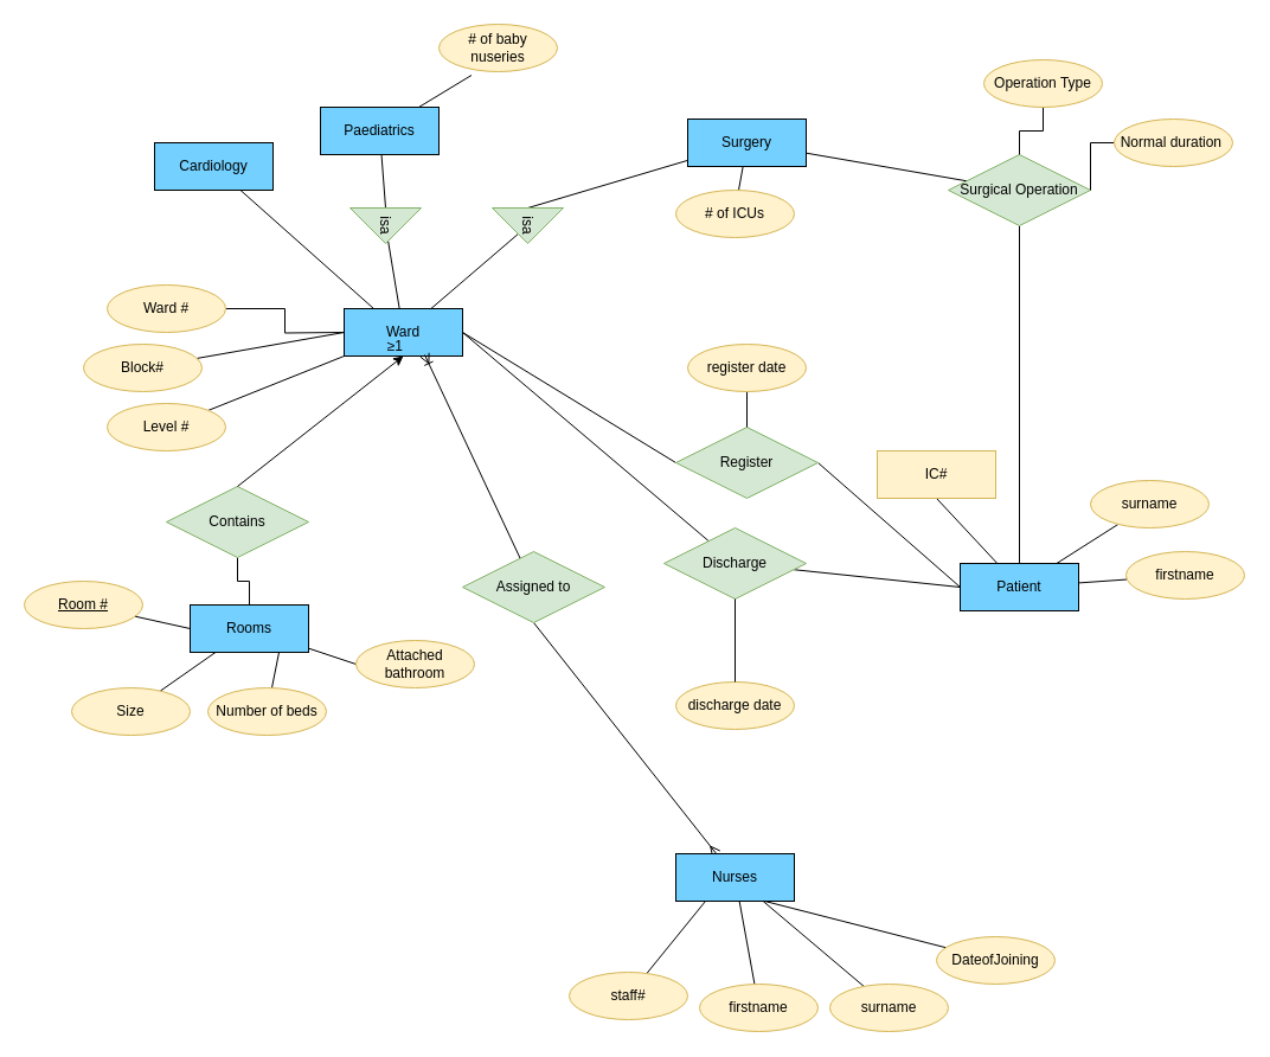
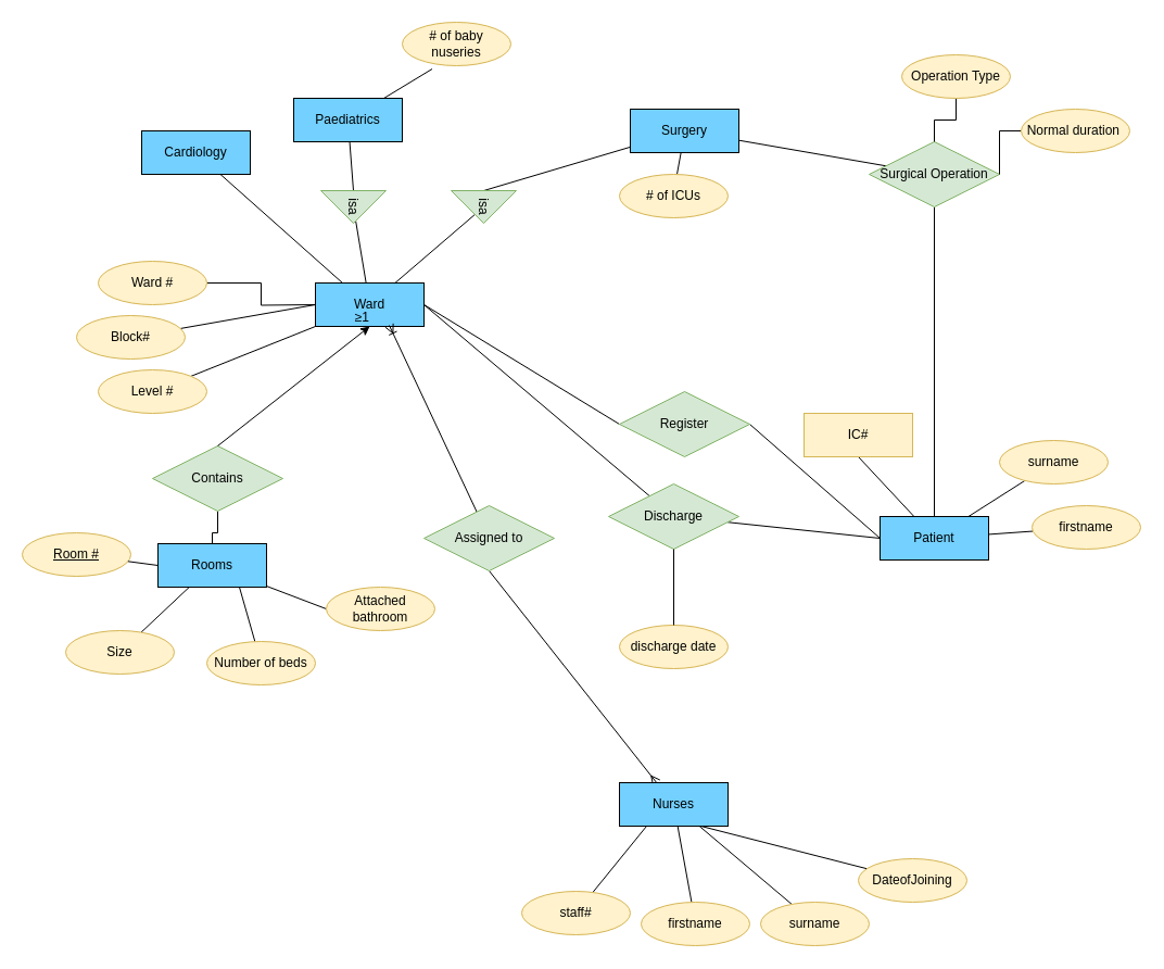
  <mxCell id="0" />
  <mxCell id="1" parent="0" />
  <mxCell id="2" style="edgeStyle=none;rounded=0;orthogonalLoop=1;jettySize=auto;html=1;exitX=1;exitY=0.5;exitDx=0;exitDy=0;entryX=0;entryY=0.5;entryDx=0;entryDy=0;startArrow=none;startFill=0;endArrow=none;endFill=0;" parent="1" source="3" target="24" edge="1"><mxGeometry relative="1" as="geometry" /></mxCell>
  <mxCell id="3" value="Ward" style="whiteSpace=wrap;html=1;align=center;fillColor=#73D0FF;" parent="1" vertex="1"><mxGeometry x="290" y="260" width="100" height="40" as="geometry" /></mxCell>
  <mxCell id="4" value="" style="edgeStyle=orthogonalEdgeStyle;rounded=0;orthogonalLoop=1;jettySize=auto;html=1;startArrow=none;startFill=0;endArrow=none;endFill=0;" parent="1" source="5" edge="1"><mxGeometry relative="1" as="geometry"><mxPoint x="290" y="280" as="targetPoint" /></mxGeometry></mxCell>
  <mxCell id="5" value="Ward #" style="ellipse;whiteSpace=wrap;html=1;align=center;fillColor=#fff2cc;strokeColor=#d6b656;" parent="1" vertex="1"><mxGeometry x="90" y="240" width="100" height="40" as="geometry" /></mxCell>
  <mxCell id="6" style="rounded=0;orthogonalLoop=1;jettySize=auto;html=1;startArrow=none;startFill=0;endArrow=none;endFill=0;" parent="1" source="9" target="15" edge="1"><mxGeometry relative="1" as="geometry" /></mxCell>
  <mxCell id="7" style="rounded=0;orthogonalLoop=1;jettySize=auto;html=1;startArrow=none;startFill=0;endArrow=none;endFill=0;exitX=0.75;exitY=1;exitDx=0;exitDy=0;" parent="1" source="9" target="16" edge="1"><mxGeometry relative="1" as="geometry" /></mxCell>
  <mxCell id="8" style="rounded=0;orthogonalLoop=1;jettySize=auto;html=1;startArrow=none;startFill=0;endArrow=none;endFill=0;entryX=0;entryY=0.5;entryDx=0;entryDy=0;" parent="1" source="9" target="17" edge="1"><mxGeometry relative="1" as="geometry"><mxPoint x="300.369" y="557.806" as="targetPoint" /></mxGeometry></mxCell>
- <mxCell id="9" value="Rooms" style="whiteSpace=wrap;html=1;align=center;fillColor=#73D0FF;" parent="1" vertex="1"><mxGeometry x="160" y="510" width="100" height="40" as="geometry" /></mxCell>
+ <mxCell id="9" value="Rooms" style="whiteSpace=wrap;html=1;align=center;fillColor=#73D0FF;" parent="1" vertex="1"><mxGeometry x="145" y="500" width="100" height="40" as="geometry" /></mxCell>
  <mxCell id="10" value="" style="edgeStyle=orthogonalEdgeStyle;rounded=0;orthogonalLoop=1;jettySize=auto;html=1;startArrow=none;startFill=0;endArrow=none;endFill=0;" parent="1" source="11" target="9" edge="1"><mxGeometry relative="1" as="geometry" /></mxCell>
  <mxCell id="11" value="Contains" style="shape=rhombus;perimeter=rhombusPerimeter;whiteSpace=wrap;html=1;align=center;fillColor=#d5e8d4;strokeColor=#82b366;" parent="1" vertex="1"><mxGeometry x="140" y="410" width="120" height="60" as="geometry" /></mxCell>
  <mxCell id="12" value="" style="endArrow=classic;html=1;rounded=0;exitX=0.5;exitY=0;exitDx=0;exitDy=0;entryX=0.5;entryY=1;entryDx=0;entryDy=0;endFill=1;" parent="1" source="11" target="3" edge="1"><mxGeometry relative="1" as="geometry"><mxPoint x="380" y="399.5" as="sourcePoint" /><mxPoint x="540" y="399.5" as="targetPoint" /></mxGeometry></mxCell>
  <mxCell id="13" value="≥1" style="resizable=0;html=1;align=right;verticalAlign=bottom;fillColor=#73D0FF;" parent="12" connectable="0" vertex="1"><mxGeometry x="1" relative="1" as="geometry" /></mxCell>
  <mxCell id="14" value="&lt;u&gt;Room #&lt;/u&gt;" style="ellipse;whiteSpace=wrap;html=1;align=center;fillColor=#fff2cc;strokeColor=#d6b656;" parent="1" vertex="1"><mxGeometry x="20" y="490" width="100" height="40" as="geometry" /></mxCell>
  <mxCell id="15" value="Size" style="ellipse;whiteSpace=wrap;html=1;align=center;fillColor=#fff2cc;strokeColor=#d6b656;" parent="1" vertex="1"><mxGeometry x="60" y="580" width="100" height="40" as="geometry" /></mxCell>
- <mxCell id="16" value="Number of beds" style="ellipse;whiteSpace=wrap;html=1;align=center;fillColor=#fff2cc;strokeColor=#d6b656;" parent="1" vertex="1"><mxGeometry x="175" y="580" width="100" height="40" as="geometry" /></mxCell>
+ <mxCell id="16" value="Number of beds" style="ellipse;whiteSpace=wrap;html=1;align=center;fillColor=#fff2cc;strokeColor=#d6b656;" parent="1" vertex="1"><mxGeometry x="190" y="590" width="100" height="40" as="geometry" /></mxCell>
  <mxCell id="17" value="Attached bathroom" style="ellipse;whiteSpace=wrap;html=1;align=center;fillColor=#fff2cc;strokeColor=#d6b656;" parent="1" vertex="1"><mxGeometry x="300" y="540" width="100" height="40" as="geometry" /></mxCell>
  <mxCell id="18" value="" style="endArrow=none;html=1;rounded=0;entryX=0;entryY=0.5;entryDx=0;entryDy=0;" parent="1" source="14" target="9" edge="1"><mxGeometry relative="1" as="geometry"><mxPoint x="120" y="510" as="sourcePoint" /><mxPoint x="280" y="510" as="targetPoint" /></mxGeometry></mxCell>
  <mxCell id="19" style="edgeStyle=none;rounded=0;orthogonalLoop=1;jettySize=auto;html=1;entryX=0.5;entryY=1;entryDx=0;entryDy=0;startArrow=none;startFill=0;endArrow=none;endFill=0;" parent="1" source="22" target="25" edge="1"><mxGeometry relative="1" as="geometry"><mxPoint x="820" y="435" as="targetPoint" /></mxGeometry></mxCell>
  <mxCell id="20" style="edgeStyle=none;rounded=0;orthogonalLoop=1;jettySize=auto;html=1;startArrow=none;startFill=0;endArrow=none;endFill=0;" parent="1" source="22" target="27" edge="1"><mxGeometry relative="1" as="geometry" /></mxCell>
  <mxCell id="21" style="edgeStyle=none;rounded=0;orthogonalLoop=1;jettySize=auto;html=1;startArrow=none;startFill=0;endArrow=none;endFill=0;" parent="1" source="22" target="26" edge="1"><mxGeometry relative="1" as="geometry" /></mxCell>
  <mxCell id="22" value="Patient" style="whiteSpace=wrap;html=1;align=center;fillColor=#73D0FF;" parent="1" vertex="1"><mxGeometry x="810" y="475" width="100" height="40" as="geometry" /></mxCell>
  <mxCell id="23" style="edgeStyle=none;rounded=0;orthogonalLoop=1;jettySize=auto;html=1;exitX=1;exitY=0.5;exitDx=0;exitDy=0;entryX=0;entryY=0.5;entryDx=0;entryDy=0;startArrow=none;startFill=0;endArrow=none;endFill=0;" parent="1" source="24" target="22" edge="1"><mxGeometry relative="1" as="geometry" /></mxCell>
  <mxCell id="24" value="Register" style="shape=rhombus;perimeter=rhombusPerimeter;whiteSpace=wrap;html=1;align=center;fillColor=#d5e8d4;strokeColor=#82b366;" parent="1" vertex="1"><mxGeometry x="570" y="360" width="120" height="60" as="geometry" /></mxCell>
  <mxCell id="25" value="IC#" style="whiteSpace=wrap;html=1;align=center;fillColor=#fff2cc;strokeColor=#d6b656;rounded=0;" parent="1" vertex="1"><mxGeometry x="740" y="380" width="100" height="40" as="geometry" /></mxCell>
  <mxCell id="26" value="firstname" style="ellipse;whiteSpace=wrap;html=1;align=center;fillColor=#fff2cc;strokeColor=#d6b656;" parent="1" vertex="1"><mxGeometry x="950" y="465" width="100" height="40" as="geometry" /></mxCell>
  <mxCell id="27" value="surname" style="ellipse;whiteSpace=wrap;html=1;align=center;fillColor=#fff2cc;strokeColor=#d6b656;" parent="1" vertex="1"><mxGeometry x="920" y="405" width="100" height="40" as="geometry" /></mxCell>
  <mxCell id="28" style="edgeStyle=none;rounded=0;orthogonalLoop=1;jettySize=auto;html=1;entryX=1;entryY=0.5;entryDx=0;entryDy=0;startArrow=none;startFill=0;endArrow=none;endFill=0;" parent="1" source="30" target="3" edge="1"><mxGeometry relative="1" as="geometry" /></mxCell>
  <mxCell id="29" style="edgeStyle=none;rounded=0;orthogonalLoop=1;jettySize=auto;html=1;entryX=0;entryY=0.5;entryDx=0;entryDy=0;startArrow=none;startFill=0;endArrow=none;endFill=0;" parent="1" source="30" target="22" edge="1"><mxGeometry relative="1" as="geometry" /></mxCell>
  <mxCell id="30" value="Discharge" style="shape=rhombus;perimeter=rhombusPerimeter;whiteSpace=wrap;html=1;align=center;fillColor=#d5e8d4;strokeColor=#82b366;" parent="1" vertex="1"><mxGeometry x="560" y="445" width="120" height="60" as="geometry" /></mxCell>
  <mxCell id="31" value="discharge date" style="ellipse;whiteSpace=wrap;html=1;align=center;fillColor=#fff2cc;strokeColor=#d6b656;" parent="1" vertex="1"><mxGeometry x="570" y="575" width="100" height="40" as="geometry" /></mxCell>
  <mxCell id="32" value="" style="endArrow=none;html=1;rounded=0;entryX=0.5;entryY=1;entryDx=0;entryDy=0;" parent="1" source="31" target="30" edge="1"><mxGeometry relative="1" as="geometry"><mxPoint x="730" y="630" as="sourcePoint" /><mxPoint x="860" y="630" as="targetPoint" /></mxGeometry></mxCell>
- <mxCell id="33" style="edgeStyle=none;rounded=0;orthogonalLoop=1;jettySize=auto;html=1;entryX=0.5;entryY=0;entryDx=0;entryDy=0;startArrow=none;startFill=0;endArrow=none;endFill=0;" parent="1" source="34" target="24" edge="1"><mxGeometry relative="1" as="geometry" /></mxCell>
- <mxCell id="34" value="register date" style="ellipse;whiteSpace=wrap;html=1;align=center;fillColor=#fff2cc;strokeColor=#d6b656;" parent="1" vertex="1"><mxGeometry x="580" y="290" width="100" height="40" as="geometry" /></mxCell>
  <mxCell id="35" style="edgeStyle=none;rounded=0;orthogonalLoop=1;jettySize=auto;html=1;entryX=0;entryY=0.5;entryDx=0;entryDy=0;strokeColor=default;startArrow=none;startFill=0;endArrow=none;endFill=0;" parent="1" source="37" target="47" edge="1"><mxGeometry relative="1" as="geometry" /></mxCell>
  <mxCell id="36" style="edgeStyle=none;rounded=0;orthogonalLoop=1;jettySize=auto;html=1;entryX=0.275;entryY=1.075;entryDx=0;entryDy=0;entryPerimeter=0;strokeColor=default;startArrow=none;startFill=0;endArrow=none;endFill=0;" parent="1" source="37" target="41" edge="1"><mxGeometry relative="1" as="geometry" /></mxCell>
  <mxCell id="37" value="Paediatrics" style="whiteSpace=wrap;html=1;align=center;fillColor=#73D0FF;" parent="1" vertex="1"><mxGeometry x="270" y="90" width="100" height="40" as="geometry" /></mxCell>
  <mxCell id="38" style="edgeStyle=none;rounded=0;orthogonalLoop=1;jettySize=auto;html=1;entryX=0;entryY=0.5;entryDx=0;entryDy=0;strokeColor=default;startArrow=none;startFill=0;endArrow=none;endFill=0;" parent="1" source="40" target="45" edge="1"><mxGeometry relative="1" as="geometry" /></mxCell>
  <mxCell id="39" style="edgeStyle=none;rounded=0;orthogonalLoop=1;jettySize=auto;html=1;strokeColor=default;startArrow=none;startFill=0;endArrow=none;endFill=0;" parent="1" source="40" target="51" edge="1"><mxGeometry relative="1" as="geometry" /></mxCell>
  <mxCell id="40" value="Surgery" style="whiteSpace=wrap;html=1;align=center;fillColor=#73D0FF;" parent="1" vertex="1"><mxGeometry x="580" y="100" width="100" height="40" as="geometry" /></mxCell>
  <mxCell id="41" value="# of baby nuseries" style="ellipse;whiteSpace=wrap;html=1;align=center;fillColor=#fff2cc;strokeColor=#d6b656;" parent="1" vertex="1"><mxGeometry x="370" y="20" width="100" height="40" as="geometry" /></mxCell>
  <mxCell id="42" style="edgeStyle=none;rounded=0;orthogonalLoop=1;jettySize=auto;html=1;strokeColor=default;startArrow=none;startFill=0;endArrow=none;endFill=0;" parent="1" source="43" target="40" edge="1"><mxGeometry relative="1" as="geometry" /></mxCell>
  <mxCell id="43" value="# of ICUs" style="ellipse;whiteSpace=wrap;html=1;align=center;fillColor=#fff2cc;strokeColor=#d6b656;" parent="1" vertex="1"><mxGeometry x="570" y="160" width="100" height="40" as="geometry" /></mxCell>
  <mxCell id="44" style="edgeStyle=none;rounded=0;orthogonalLoop=1;jettySize=auto;html=1;strokeColor=default;startArrow=none;startFill=0;endArrow=none;endFill=0;" parent="1" source="45" target="3" edge="1"><mxGeometry relative="1" as="geometry" /></mxCell>
  <mxCell id="45" value="isa" style="triangle;whiteSpace=wrap;html=1;fillColor=#d5e8d4;strokeColor=#82b366;rotation=90;" parent="1" vertex="1"><mxGeometry x="430" y="160" width="30" height="60" as="geometry" /></mxCell>
  <mxCell id="46" style="edgeStyle=none;rounded=0;orthogonalLoop=1;jettySize=auto;html=1;strokeColor=default;startArrow=none;startFill=0;endArrow=none;endFill=0;" parent="1" source="47" target="3" edge="1"><mxGeometry relative="1" as="geometry" /></mxCell>
  <mxCell id="47" value="isa" style="triangle;whiteSpace=wrap;html=1;fillColor=#d5e8d4;strokeColor=#82b366;rotation=90;" parent="1" vertex="1"><mxGeometry x="310" y="160" width="30" height="60" as="geometry" /></mxCell>
  <mxCell id="48" style="edgeStyle=none;rounded=0;orthogonalLoop=1;jettySize=auto;html=1;entryX=0.25;entryY=0;entryDx=0;entryDy=0;strokeColor=default;startArrow=none;startFill=0;endArrow=none;endFill=0;" parent="1" source="49" target="3" edge="1"><mxGeometry relative="1" as="geometry" /></mxCell>
  <mxCell id="49" value="Cardiology" style="whiteSpace=wrap;html=1;align=center;fillColor=#73D0FF;" parent="1" vertex="1"><mxGeometry x="130" y="120" width="100" height="40" as="geometry" /></mxCell>
  <mxCell id="50" style="edgeStyle=none;rounded=0;orthogonalLoop=1;jettySize=auto;html=1;strokeColor=default;startArrow=none;startFill=0;endArrow=none;endFill=0;" parent="1" source="51" target="22" edge="1"><mxGeometry relative="1" as="geometry"><mxPoint x="860" y="250" as="targetPoint" /></mxGeometry></mxCell>
  <mxCell id="51" value="Surgical Operation" style="shape=rhombus;perimeter=rhombusPerimeter;whiteSpace=wrap;html=1;align=center;fillColor=#d5e8d4;strokeColor=#82b366;" parent="1" vertex="1"><mxGeometry x="800" y="130" width="120" height="60" as="geometry" /></mxCell>
  <mxCell id="52" style="edgeStyle=none;rounded=0;orthogonalLoop=1;jettySize=auto;html=1;entryX=0.5;entryY=1;entryDx=0;entryDy=0;endArrow=none;endFill=0;startArrow=ERmany;startFill=0;" edge="1" parent="1" source="53" target="67"><mxGeometry relative="1" as="geometry" /></mxCell>
  <mxCell id="53" value="Nurses" style="whiteSpace=wrap;html=1;align=center;fillColor=#73D0FF;" parent="1" vertex="1"><mxGeometry x="570" y="720" width="100" height="40" as="geometry" /></mxCell>
  <mxCell id="54" style="edgeStyle=none;rounded=0;orthogonalLoop=1;jettySize=auto;html=1;entryX=0.25;entryY=1;entryDx=0;entryDy=0;strokeColor=default;startArrow=none;startFill=0;endArrow=none;endFill=0;" parent="1" source="55" target="53" edge="1"><mxGeometry relative="1" as="geometry" /></mxCell>
  <mxCell id="55" value="staff#" style="ellipse;whiteSpace=wrap;html=1;align=center;fillColor=#fff2cc;strokeColor=#d6b656;" parent="1" vertex="1"><mxGeometry x="480" y="820" width="100" height="40" as="geometry" /></mxCell>
  <mxCell id="56" style="edgeStyle=none;rounded=0;orthogonalLoop=1;jettySize=auto;html=1;strokeColor=default;startArrow=none;startFill=0;endArrow=none;endFill=0;" parent="1" source="57" target="53" edge="1"><mxGeometry relative="1" as="geometry" /></mxCell>
  <mxCell id="57" value="firstname" style="ellipse;whiteSpace=wrap;html=1;align=center;fillColor=#fff2cc;strokeColor=#d6b656;" parent="1" vertex="1"><mxGeometry x="590" y="830" width="100" height="40" as="geometry" /></mxCell>
  <mxCell id="58" style="edgeStyle=none;rounded=0;orthogonalLoop=1;jettySize=auto;html=1;strokeColor=default;startArrow=none;startFill=0;endArrow=none;endFill=0;" parent="1" source="59" target="53" edge="1"><mxGeometry relative="1" as="geometry" /></mxCell>
  <mxCell id="59" value="surname" style="ellipse;whiteSpace=wrap;html=1;align=center;fillColor=#fff2cc;strokeColor=#d6b656;" parent="1" vertex="1"><mxGeometry x="700" y="830" width="100" height="40" as="geometry" /></mxCell>
  <mxCell id="60" style="edgeStyle=none;rounded=0;orthogonalLoop=1;jettySize=auto;html=1;entryX=0.75;entryY=1;entryDx=0;entryDy=0;strokeColor=default;startArrow=none;startFill=0;endArrow=none;endFill=0;" parent="1" source="61" target="53" edge="1"><mxGeometry relative="1" as="geometry" /></mxCell>
  <mxCell id="61" value="DateofJoining" style="ellipse;whiteSpace=wrap;html=1;align=center;fillColor=#fff2cc;strokeColor=#d6b656;" parent="1" vertex="1"><mxGeometry x="790" y="790" width="100" height="40" as="geometry" /></mxCell>
  <mxCell id="62" style="edgeStyle=orthogonalEdgeStyle;rounded=0;orthogonalLoop=1;jettySize=auto;html=1;endArrow=none;endFill=0;" edge="1" parent="1" source="63" target="51"><mxGeometry relative="1" as="geometry" /></mxCell>
  <mxCell id="63" value="Operation Type" style="ellipse;whiteSpace=wrap;html=1;align=center;fillColor=#fff2cc;strokeColor=#d6b656;" vertex="1" parent="1"><mxGeometry x="830" y="50" width="100" height="40" as="geometry" /></mxCell>
  <mxCell id="64" style="edgeStyle=orthogonalEdgeStyle;rounded=0;orthogonalLoop=1;jettySize=auto;html=1;entryX=1;entryY=0.5;entryDx=0;entryDy=0;endArrow=none;endFill=0;" edge="1" parent="1" source="65" target="51"><mxGeometry relative="1" as="geometry" /></mxCell>
  <mxCell id="65" value="Normal duration&amp;nbsp;" style="ellipse;whiteSpace=wrap;html=1;align=center;fillColor=#fff2cc;strokeColor=#d6b656;" vertex="1" parent="1"><mxGeometry x="940" y="100" width="100" height="40" as="geometry" /></mxCell>
  <mxCell id="66" style="edgeStyle=none;rounded=0;orthogonalLoop=1;jettySize=auto;html=1;entryX=0.68;entryY=0.975;entryDx=0;entryDy=0;entryPerimeter=0;endArrow=ERoneToMany;endFill=0;" edge="1" parent="1" source="67" target="3"><mxGeometry relative="1" as="geometry" /></mxCell>
  <mxCell id="67" value="Assigned to" style="shape=rhombus;perimeter=rhombusPerimeter;whiteSpace=wrap;html=1;align=center;fillColor=#d5e8d4;strokeColor=#82b366;" vertex="1" parent="1"><mxGeometry x="390" y="465" width="120" height="60" as="geometry" /></mxCell>
  <mxCell id="68" style="edgeStyle=none;rounded=0;orthogonalLoop=1;jettySize=auto;html=1;entryX=0;entryY=0.5;entryDx=0;entryDy=0;startArrow=none;startFill=0;endArrow=none;endFill=0;" edge="1" parent="1" source="69" target="3"><mxGeometry relative="1" as="geometry" /></mxCell>
  <mxCell id="69" value="Block#" style="ellipse;whiteSpace=wrap;html=1;align=center;fillColor=#fff2cc;strokeColor=#d6b656;" vertex="1" parent="1"><mxGeometry x="70" y="290" width="100" height="40" as="geometry" /></mxCell>
  <mxCell id="70" style="edgeStyle=none;rounded=0;orthogonalLoop=1;jettySize=auto;html=1;startArrow=none;startFill=0;endArrow=none;endFill=0;" edge="1" parent="1" source="71" target="3"><mxGeometry relative="1" as="geometry" /></mxCell>
  <mxCell id="71" value="Level #" style="ellipse;whiteSpace=wrap;html=1;align=center;fillColor=#fff2cc;strokeColor=#d6b656;" vertex="1" parent="1"><mxGeometry x="90" y="340" width="100" height="40" as="geometry" /></mxCell>
